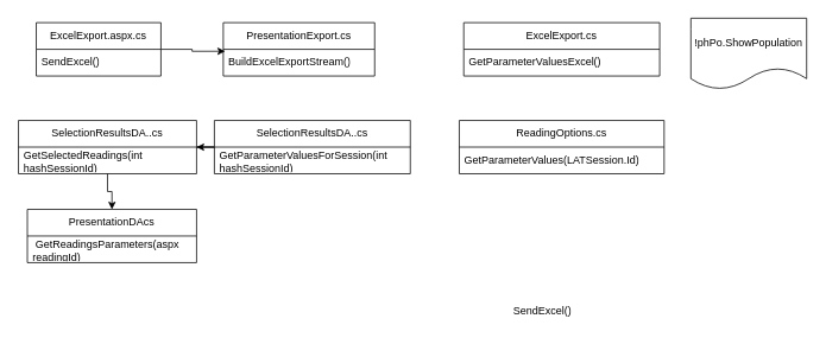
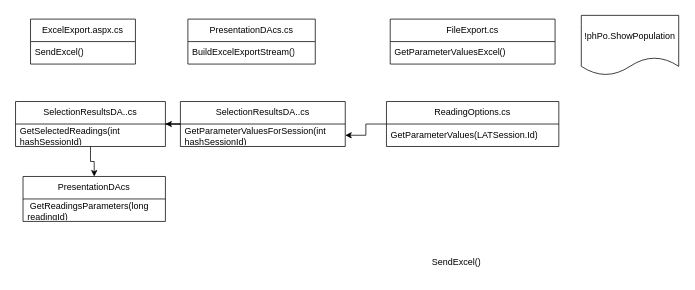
  <mxCell id="0" />
  <mxCell id="1" parent="0" />
- <mxCell id="2" value="" style="edgeStyle=orthogonalEdgeStyle;rounded=0;orthogonalLoop=1;jettySize=auto;html=1;entryX=0.012;entryY=0.073;entryDx=0;entryDy=0;entryPerimeter=0;" parent="1" source="3" target="14" edge="1"><mxGeometry relative="1" as="geometry" /></mxCell>
  <mxCell id="3" value="ExcelExport.aspx.cs" style="swimlane;fontStyle=0;childLayout=stackLayout;horizontal=1;startSize=30;horizontalStack=0;resizeParent=1;resizeParentMax=0;resizeLast=0;collapsible=1;marginBottom=0;whiteSpace=wrap;html=1;" parent="1" vertex="1"><mxGeometry x="40" y="25" width="140" height="60" as="geometry" /></mxCell>
  <mxCell id="4" value="SendExcel()" style="text;strokeColor=none;fillColor=none;align=left;verticalAlign=middle;spacingLeft=4;spacingRight=4;overflow=hidden;points=[[0,0.5],[1,0.5]];portConstraint=eastwest;rotatable=0;whiteSpace=wrap;html=1;" parent="3" vertex="1"><mxGeometry y="30" width="140" height="30" as="geometry" /></mxCell>
- <mxCell id="5" value="ExcelExport.cs" style="swimlane;fontStyle=0;childLayout=stackLayout;horizontal=1;startSize=30;horizontalStack=0;resizeParent=1;resizeParentMax=0;resizeLast=0;collapsible=1;marginBottom=0;whiteSpace=wrap;html=1;" parent="1" vertex="1"><mxGeometry x="520" y="25" width="220" height="60" as="geometry" /></mxCell>
+ <mxCell id="5" value="FileExport.cs" style="swimlane;fontStyle=0;childLayout=stackLayout;horizontal=1;startSize=30;horizontalStack=0;resizeParent=1;resizeParentMax=0;resizeLast=0;collapsible=1;marginBottom=0;whiteSpace=wrap;html=1;" parent="1" vertex="1"><mxGeometry x="520" y="25" width="220" height="60" as="geometry" /></mxCell>
  <mxCell id="6" value="GetParameterValuesExcel()" style="text;strokeColor=none;fillColor=none;align=left;verticalAlign=middle;spacingLeft=4;spacingRight=4;overflow=hidden;points=[[0,0.5],[1,0.5]];portConstraint=eastwest;rotatable=0;whiteSpace=wrap;html=1;" parent="5" vertex="1"><mxGeometry y="30" width="220" height="30" as="geometry" /></mxCell>
+ <mxCell id="7" value="" style="edgeStyle=orthogonalEdgeStyle;rounded=0;orthogonalLoop=1;jettySize=auto;html=1;" parent="1" source="8" target="17" edge="1"><mxGeometry relative="1" as="geometry" /></mxCell>
  <mxCell id="8" value="ReadingOptions.cs" style="swimlane;fontStyle=0;childLayout=stackLayout;horizontal=1;startSize=30;horizontalStack=0;resizeParent=1;resizeParentMax=0;resizeLast=0;collapsible=1;marginBottom=0;whiteSpace=wrap;html=1;" parent="1" vertex="1"><mxGeometry x="515" y="135" width="230" height="60" as="geometry"><mxRectangle x="525" y="170" width="150" height="30" as="alternateBounds" /></mxGeometry></mxCell>
  <mxCell id="9" value="GetParameterValues(LATSession.Id)" style="text;strokeColor=none;fillColor=none;align=left;verticalAlign=middle;spacingLeft=4;spacingRight=4;overflow=hidden;points=[[0,0.5],[1,0.5]];portConstraint=eastwest;rotatable=0;whiteSpace=wrap;html=1;" parent="8" vertex="1"><mxGeometry y="30" width="230" height="30" as="geometry" /></mxCell>
  <mxCell id="10" value="PresentationDAcs" style="swimlane;fontStyle=0;childLayout=stackLayout;horizontal=1;startSize=30;horizontalStack=0;resizeParent=1;resizeParentMax=0;resizeLast=0;collapsible=1;marginBottom=0;whiteSpace=wrap;html=1;" parent="1" vertex="1"><mxGeometry x="30" y="235" width="190" height="60" as="geometry" /></mxCell>
- <mxCell id="11" value="&amp;nbsp;GetReadingsParameters(aspx readingId)" style="text;strokeColor=none;fillColor=none;align=left;verticalAlign=middle;spacingLeft=4;spacingRight=4;overflow=hidden;points=[[0,0.5],[1,0.5]];portConstraint=eastwest;rotatable=0;whiteSpace=wrap;html=1;" parent="10" vertex="1"><mxGeometry y="30" width="190" height="30" as="geometry" /></mxCell>
+ <mxCell id="11" value="&amp;nbsp;GetReadingsParameters(long readingId)" style="text;strokeColor=none;fillColor=none;align=left;verticalAlign=middle;spacingLeft=4;spacingRight=4;overflow=hidden;points=[[0,0.5],[1,0.5]];portConstraint=eastwest;rotatable=0;whiteSpace=wrap;html=1;" parent="10" vertex="1"><mxGeometry y="30" width="190" height="30" as="geometry" /></mxCell>
  <mxCell id="12" value="SendExcel()" style="text;strokeColor=none;fillColor=none;align=left;verticalAlign=middle;spacingLeft=4;spacingRight=4;overflow=hidden;points=[[0,0.5],[1,0.5]];portConstraint=eastwest;rotatable=0;whiteSpace=wrap;html=1;" parent="1" vertex="1"><mxGeometry x="570" y="335" width="140" height="30" as="geometry" /></mxCell>
- <mxCell id="13" value="PresentationExport.cs" style="swimlane;fontStyle=0;childLayout=stackLayout;horizontal=1;startSize=30;horizontalStack=0;resizeParent=1;resizeParentMax=0;resizeLast=0;collapsible=1;marginBottom=0;whiteSpace=wrap;html=1;" parent="1" vertex="1"><mxGeometry x="250" y="25" width="170" height="60" as="geometry" /></mxCell>
+ <mxCell id="13" value="PresentationDAcs.cs" style="swimlane;fontStyle=0;childLayout=stackLayout;horizontal=1;startSize=30;horizontalStack=0;resizeParent=1;resizeParentMax=0;resizeLast=0;collapsible=1;marginBottom=0;whiteSpace=wrap;html=1;" parent="1" vertex="1"><mxGeometry x="250" y="25" width="170" height="60" as="geometry" /></mxCell>
  <mxCell id="14" value="BuildExcelExportStream()" style="text;strokeColor=none;fillColor=none;align=left;verticalAlign=middle;spacingLeft=4;spacingRight=4;overflow=hidden;points=[[0,0.5],[1,0.5]];portConstraint=eastwest;rotatable=0;whiteSpace=wrap;html=1;" parent="13" vertex="1"><mxGeometry y="30" width="170" height="30" as="geometry" /></mxCell>
  <mxCell id="15" style="edgeStyle=orthogonalEdgeStyle;rounded=0;orthogonalLoop=1;jettySize=auto;html=1;entryX=1;entryY=0.5;entryDx=0;entryDy=0;" parent="1" source="16" target="19" edge="1"><mxGeometry relative="1" as="geometry" /></mxCell>
  <mxCell id="16" value="SelectionResultsDA..cs" style="swimlane;fontStyle=0;childLayout=stackLayout;horizontal=1;startSize=30;horizontalStack=0;resizeParent=1;resizeParentMax=0;resizeLast=0;collapsible=1;marginBottom=0;whiteSpace=wrap;html=1;" parent="1" vertex="1"><mxGeometry x="240" y="135" width="220" height="60" as="geometry" /></mxCell>
  <mxCell id="17" value="GetParameterValuesForSession(int hashSessionId)" style="text;strokeColor=none;fillColor=none;align=left;verticalAlign=middle;spacingLeft=4;spacingRight=4;overflow=hidden;points=[[0,0.5],[1,0.5]];portConstraint=eastwest;rotatable=0;whiteSpace=wrap;html=1;" parent="16" vertex="1"><mxGeometry y="30" width="220" height="30" as="geometry" /></mxCell>
  <mxCell id="18" style="edgeStyle=orthogonalEdgeStyle;rounded=0;orthogonalLoop=1;jettySize=auto;html=1;entryX=0.5;entryY=0;entryDx=0;entryDy=0;" parent="1" source="19" target="10" edge="1"><mxGeometry relative="1" as="geometry" /></mxCell>
  <mxCell id="19" value="SelectionResultsDA..cs" style="swimlane;fontStyle=0;childLayout=stackLayout;horizontal=1;startSize=30;horizontalStack=0;resizeParent=1;resizeParentMax=0;resizeLast=0;collapsible=1;marginBottom=0;whiteSpace=wrap;html=1;" parent="1" vertex="1"><mxGeometry x="20" y="135" width="200" height="60" as="geometry" /></mxCell>
  <mxCell id="20" value="GetSelectedReadings(int hashSessionId)" style="text;strokeColor=none;fillColor=none;align=left;verticalAlign=middle;spacingLeft=4;spacingRight=4;overflow=hidden;points=[[0,0.5],[1,0.5]];portConstraint=eastwest;rotatable=0;whiteSpace=wrap;html=1;" parent="19" vertex="1"><mxGeometry y="30" width="200" height="30" as="geometry" /></mxCell>
  <mxCell id="21" value="!phPo.ShowPopulation" style="shape=document;whiteSpace=wrap;html=1;boundedLbl=1;" vertex="1" parent="1"><mxGeometry x="775" y="20" width="130" height="80" as="geometry" /></mxCell>
